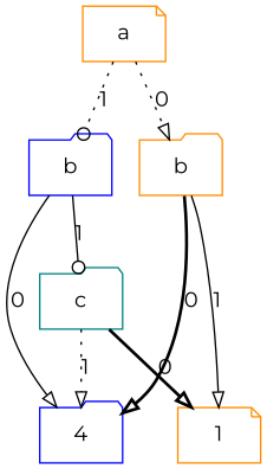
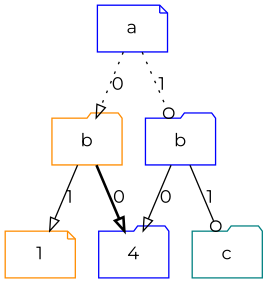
  digraph {
    fontname=Montserrat
    node [color=darkorange fontname=Montserrat shape=folder]
    edge [arrowhead=onormal fontname=Montserrat style=dotted]
-   n1 [label=a shape=note]
+   n1 [color=blue label=a shape=note]
    n2 [label=b]
    n3 [color=blue label=b]
    n4 [color=teal label=c]
    n5 [color=blue label=4]
    n6 [label=1 shape=note]
    subgraph sub_1 {
      rank=same
      n1
    }
    subgraph sub_2 {
      rank=same
      n2
      n3
    }
    subgraph sub_3 {
      rank=same
      n4
    }
    n1 -> n2 [label=0]
    n1 -> n3 [arrowhead=odot label=1]
    n2 -> n5 [label=0 style=bold]
    n2 -> n6 [label=1 style=solid]
    n3 -> n4 [arrowhead=odot label=1 style=solid]
    n3 -> n5 [label=0 style=solid]
-   n4 -> n5 [label=1]
-   n4 -> n6 [label=0 style=bold]
  }
